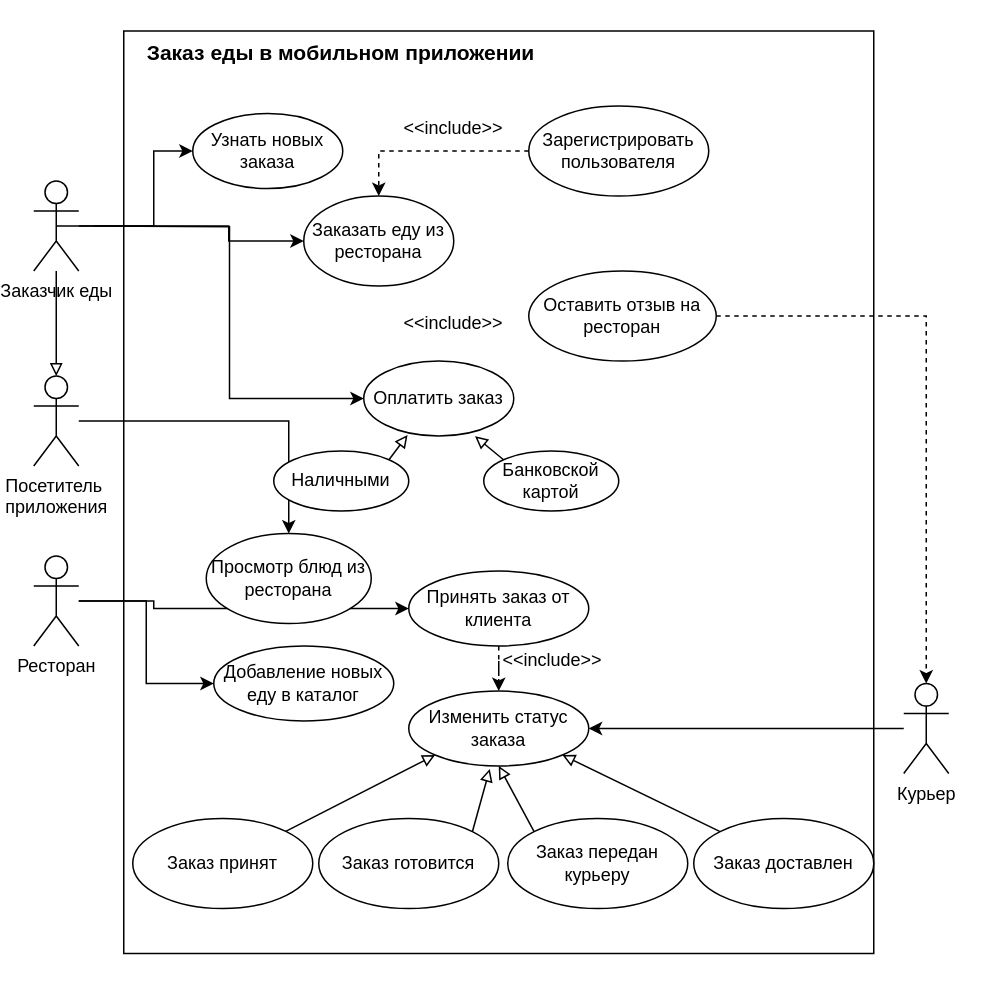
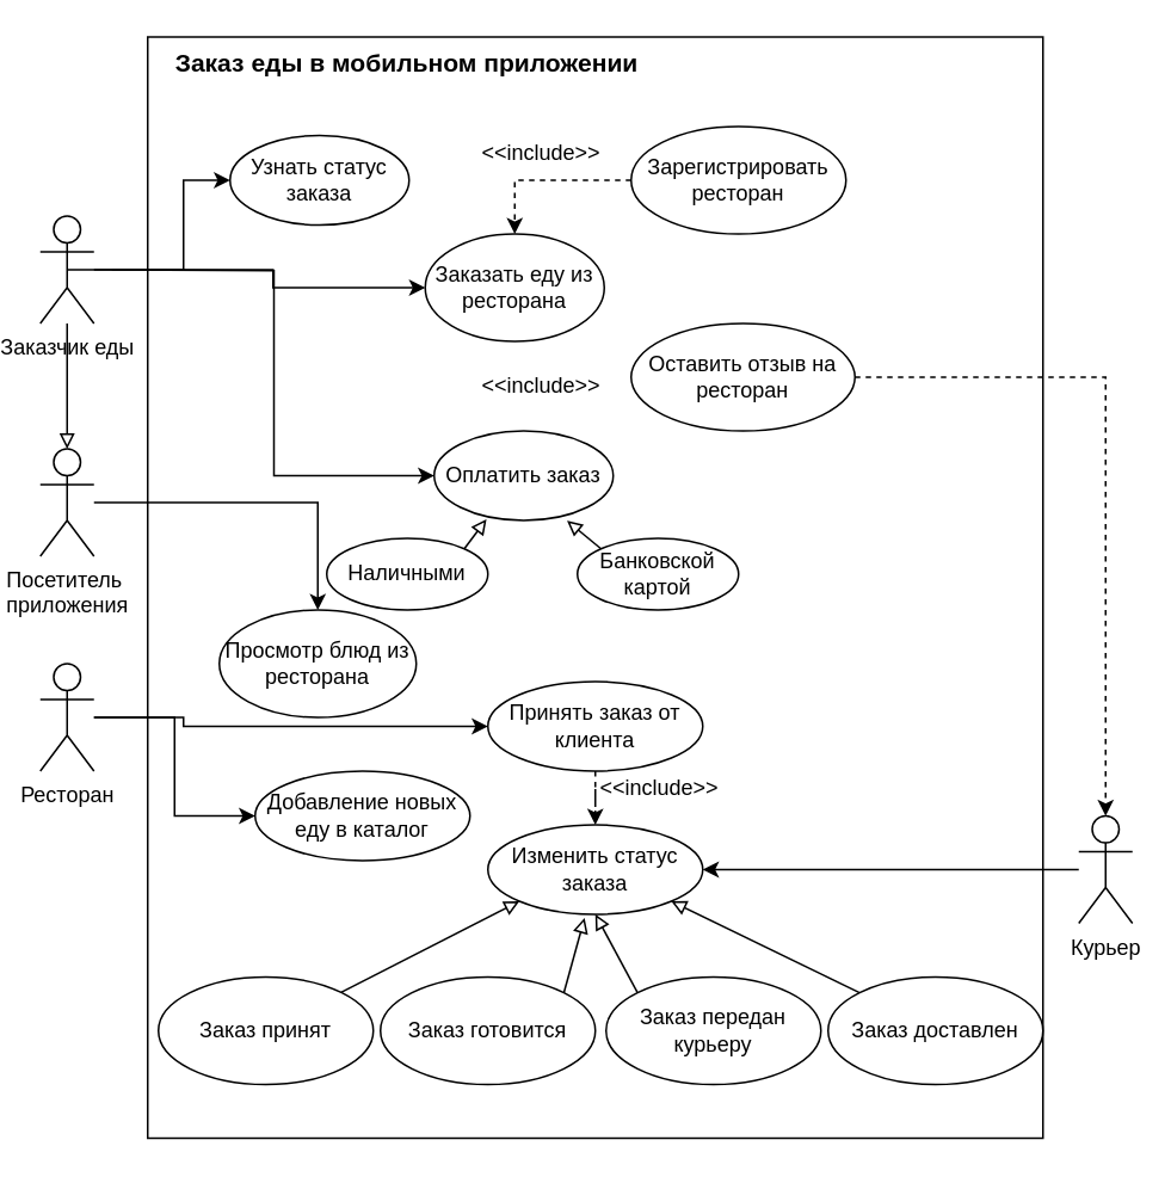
  <mxCell id="0" />
  <mxCell id="1" parent="0" />
  <mxCell id="2" value="" style="rounded=0;whiteSpace=wrap;html=1;" vertex="1" parent="1"><mxGeometry x="80" y="20" width="500" height="615" as="geometry" /></mxCell>
  <mxCell id="3" style="edgeStyle=orthogonalEdgeStyle;rounded=0;orthogonalLoop=1;jettySize=auto;html=1;entryX=0;entryY=0.5;entryDx=0;entryDy=0;" edge="1" parent="1" target="26"><mxGeometry relative="1" as="geometry"><mxPoint x="60" y="150" as="sourcePoint" /></mxGeometry></mxCell>
  <mxCell id="4" style="edgeStyle=orthogonalEdgeStyle;rounded=0;orthogonalLoop=1;jettySize=auto;html=1;entryX=0;entryY=0.5;entryDx=0;entryDy=0;exitX=0.5;exitY=0.5;exitDx=0;exitDy=0;exitPerimeter=0;" edge="1" parent="1" source="6" target="24"><mxGeometry relative="1" as="geometry"><mxPoint x="90" y="160" as="sourcePoint" /><Array as="points"><mxPoint x="100" y="150" /><mxPoint x="100" y="100" /></Array></mxGeometry></mxCell>
  <mxCell id="5" style="edgeStyle=orthogonalEdgeStyle;rounded=0;orthogonalLoop=1;jettySize=auto;html=1;endArrow=block;endFill=0;" edge="1" parent="1" source="6" target="28"><mxGeometry relative="1" as="geometry"><mxPoint x="55" y="180" as="sourcePoint" /></mxGeometry></mxCell>
  <mxCell id="6" value="Заказчик еды" style="shape=umlActor;verticalLabelPosition=bottom;verticalAlign=top;html=1;outlineConnect=0;" vertex="1" parent="1"><mxGeometry x="20" y="120" width="30" height="60" as="geometry" /></mxCell>
  <mxCell id="7" style="edgeStyle=orthogonalEdgeStyle;rounded=0;orthogonalLoop=1;jettySize=auto;html=1;" edge="1" parent="1" source="9" target="22"><mxGeometry relative="1" as="geometry"><Array as="points"><mxPoint x="100" y="400" /><mxPoint x="100" y="405" /></Array></mxGeometry></mxCell>
  <mxCell id="8" style="edgeStyle=orthogonalEdgeStyle;rounded=0;orthogonalLoop=1;jettySize=auto;html=1;" edge="1" parent="1" source="9" target="23"><mxGeometry relative="1" as="geometry" /></mxCell>
  <mxCell id="9" value="Ресторан" style="shape=umlActor;verticalLabelPosition=bottom;verticalAlign=top;html=1;outlineConnect=0;" vertex="1" parent="1"><mxGeometry x="20" y="370" width="30" height="60" as="geometry" /></mxCell>
  <mxCell id="10" style="edgeStyle=orthogonalEdgeStyle;rounded=0;orthogonalLoop=1;jettySize=auto;html=1;entryX=1;entryY=0.5;entryDx=0;entryDy=0;" edge="1" parent="1" source="11" target="25"><mxGeometry relative="1" as="geometry" /></mxCell>
  <mxCell id="11" value="Курьер" style="shape=umlActor;verticalLabelPosition=bottom;verticalAlign=top;html=1;outlineConnect=0;" vertex="1" parent="1"><mxGeometry x="600" y="455" width="30" height="60" as="geometry" /></mxCell>
  <mxCell id="12" style="edgeStyle=orthogonalEdgeStyle;rounded=0;orthogonalLoop=1;jettySize=auto;html=1;entryX=0;entryY=0.5;entryDx=0;entryDy=0;" edge="1" parent="1" source="6" target="13"><mxGeometry relative="1" as="geometry"><mxPoint x="430" y="160" as="targetPoint" /><mxPoint x="90" y="160" as="sourcePoint" /><Array as="points"><mxPoint x="150" y="150" /><mxPoint x="150" y="160" /></Array></mxGeometry></mxCell>
- <mxCell id="13" value="Заказать еду из ресторана" style="ellipse;whiteSpace=wrap;html=1;" vertex="1" parent="1"><mxGeometry x="200" y="130" width="100" height="60" as="geometry" /></mxCell>
- <mxCell id="14" value="Зарегистрировать пользователя" style="ellipse;whiteSpace=wrap;html=1;" vertex="1" parent="1"><mxGeometry x="350" y="70" width="120" height="60" as="geometry" /></mxCell>
+ <mxCell id="13" value="Заказать еду из ресторана" style="ellipse;whiteSpace=wrap;html=1;" vertex="1" parent="1"><mxGeometry x="235" y="130" width="100" height="60" as="geometry" /></mxCell>
+ <mxCell id="14" value="Зарегистрировать ресторан" style="ellipse;whiteSpace=wrap;html=1;" vertex="1" parent="1"><mxGeometry x="350" y="70" width="120" height="60" as="geometry" /></mxCell>
  <mxCell id="15" style="edgeStyle=orthogonalEdgeStyle;rounded=0;orthogonalLoop=1;jettySize=auto;html=1;entryX=0.5;entryY=0;entryDx=0;entryDy=0;dashed=1;" edge="1" parent="1" source="14" target="13"><mxGeometry relative="1" as="geometry" /></mxCell>
  <mxCell id="16" value="&amp;lt;&amp;lt;include&amp;gt;&amp;gt;" style="text;html=1;align=center;verticalAlign=middle;whiteSpace=wrap;rounded=0;container=0;" vertex="1" parent="1"><mxGeometry x="270" y="70" width="60" height="30" as="geometry" /></mxCell>
  <mxCell id="17" style="edgeStyle=orthogonalEdgeStyle;rounded=0;orthogonalLoop=1;jettySize=auto;html=1;dashed=1;" edge="1" parent="1" source="18" target="11"><mxGeometry relative="1" as="geometry" /></mxCell>
  <mxCell id="18" value="Оставить отзыв на ресторан" style="ellipse;whiteSpace=wrap;html=1;" vertex="1" parent="1"><mxGeometry x="350" y="180" width="125" height="60" as="geometry" /></mxCell>
  <mxCell id="19" value="&amp;lt;&amp;lt;include&amp;gt;&amp;gt;" style="text;html=1;align=center;verticalAlign=middle;whiteSpace=wrap;rounded=0;" vertex="1" parent="1"><mxGeometry x="270" y="200" width="60" height="30" as="geometry" /></mxCell>
- <mxCell id="20" value="Просмотр блюд из ресторана" style="ellipse;whiteSpace=wrap;html=1;" vertex="1" parent="1"><mxGeometry x="135" y="355" width="110" height="60" as="geometry" /></mxCell>
+ <mxCell id="20" value="Просмотр блюд из ресторана" style="ellipse;whiteSpace=wrap;html=1;" vertex="1" parent="1"><mxGeometry x="120" y="340" width="110" height="60" as="geometry" /></mxCell>
  <mxCell id="21" style="edgeStyle=orthogonalEdgeStyle;rounded=0;orthogonalLoop=1;jettySize=auto;html=1;entryX=0.5;entryY=0;entryDx=0;entryDy=0;dashed=1;" edge="1" parent="1" source="22" target="25"><mxGeometry relative="1" as="geometry" /></mxCell>
  <mxCell id="22" value="Принять заказ от клиента" style="ellipse;whiteSpace=wrap;html=1;" vertex="1" parent="1"><mxGeometry x="270" y="380" width="120" height="50" as="geometry" /></mxCell>
  <mxCell id="23" value="Добавление новых еду в каталог" style="ellipse;whiteSpace=wrap;html=1;" vertex="1" parent="1"><mxGeometry x="140" y="430" width="120" height="50" as="geometry" /></mxCell>
- <mxCell id="24" value="Узнать новых заказа" style="ellipse;whiteSpace=wrap;html=1;" vertex="1" parent="1"><mxGeometry x="126" y="75" width="100" height="50" as="geometry" /></mxCell>
+ <mxCell id="24" value="Узнать статус заказа" style="ellipse;whiteSpace=wrap;html=1;" vertex="1" parent="1"><mxGeometry x="126" y="75" width="100" height="50" as="geometry" /></mxCell>
  <mxCell id="25" value="Изменить статус заказа" style="ellipse;whiteSpace=wrap;html=1;" vertex="1" parent="1"><mxGeometry x="270" y="460" width="120" height="50" as="geometry" /></mxCell>
  <mxCell id="26" value="Оплатить заказ" style="ellipse;whiteSpace=wrap;html=1;" vertex="1" parent="1"><mxGeometry x="240" y="240" width="100" height="50" as="geometry" /></mxCell>
  <mxCell id="27" style="edgeStyle=orthogonalEdgeStyle;rounded=0;orthogonalLoop=1;jettySize=auto;html=1;entryX=0.5;entryY=0;entryDx=0;entryDy=0;" edge="1" parent="1" source="28" target="20"><mxGeometry relative="1" as="geometry"><mxPoint x="90" y="310" as="sourcePoint" /></mxGeometry></mxCell>
  <mxCell id="28" value="Посетитель&amp;nbsp;&lt;div&gt;приложения&lt;/div&gt;" style="shape=umlActor;verticalLabelPosition=bottom;verticalAlign=top;html=1;outlineConnect=0;" vertex="1" parent="1"><mxGeometry x="20" y="250" width="30" height="60" as="geometry" /></mxCell>
  <mxCell id="29" value="Наличными" style="ellipse;whiteSpace=wrap;html=1;" vertex="1" parent="1"><mxGeometry x="180" y="300" width="90" height="40" as="geometry" /></mxCell>
  <mxCell id="30" value="Банковской картой" style="ellipse;whiteSpace=wrap;html=1;" vertex="1" parent="1"><mxGeometry x="320" y="300" width="90" height="40" as="geometry" /></mxCell>
  <mxCell id="31" style="rounded=0;orthogonalLoop=1;jettySize=auto;html=1;exitX=1;exitY=0;exitDx=0;exitDy=0;entryX=0.292;entryY=0.987;entryDx=0;entryDy=0;entryPerimeter=0;endArrow=block;endFill=0;" edge="1" parent="1" source="29" target="26"><mxGeometry relative="1" as="geometry" /></mxCell>
  <mxCell id="32" style="rounded=0;orthogonalLoop=1;jettySize=auto;html=1;exitX=0;exitY=0;exitDx=0;exitDy=0;entryX=0.742;entryY=1.003;entryDx=0;entryDy=0;entryPerimeter=0;endArrow=block;endFill=0;" edge="1" parent="1" source="30" target="26"><mxGeometry relative="1" as="geometry" /></mxCell>
  <mxCell id="33" value="&amp;lt;&amp;lt;include&amp;gt;&amp;gt;" style="text;html=1;align=center;verticalAlign=middle;whiteSpace=wrap;rounded=0;" vertex="1" parent="1"><mxGeometry x="336" y="425" width="60" height="30" as="geometry" /></mxCell>
  <mxCell id="34" style="rounded=0;orthogonalLoop=1;jettySize=auto;html=1;entryX=0;entryY=1;entryDx=0;entryDy=0;endArrow=block;endFill=0;" edge="1" parent="1" source="35" target="25"><mxGeometry relative="1" as="geometry" /></mxCell>
  <mxCell id="35" value="Заказ принят" style="ellipse;whiteSpace=wrap;html=1;" vertex="1" parent="1"><mxGeometry x="86" y="545" width="120" height="60" as="geometry" /></mxCell>
  <mxCell id="36" value="Заказ готовится" style="ellipse;whiteSpace=wrap;html=1;" vertex="1" parent="1"><mxGeometry x="210" y="545" width="120" height="60" as="geometry" /></mxCell>
  <mxCell id="37" style="rounded=0;orthogonalLoop=1;jettySize=auto;html=1;exitX=0;exitY=0;exitDx=0;exitDy=0;entryX=0.5;entryY=1;entryDx=0;entryDy=0;endArrow=block;endFill=0;" edge="1" parent="1" source="38" target="25"><mxGeometry relative="1" as="geometry" /></mxCell>
  <mxCell id="38" value="Заказ передан курьеру" style="ellipse;whiteSpace=wrap;html=1;" vertex="1" parent="1"><mxGeometry x="336" y="545" width="120" height="60" as="geometry" /></mxCell>
  <mxCell id="39" style="rounded=0;orthogonalLoop=1;jettySize=auto;html=1;exitX=0;exitY=0;exitDx=0;exitDy=0;entryX=1;entryY=1;entryDx=0;entryDy=0;endArrow=block;endFill=0;" edge="1" parent="1" source="40" target="25"><mxGeometry relative="1" as="geometry" /></mxCell>
  <mxCell id="40" value="Заказ доставлен" style="ellipse;whiteSpace=wrap;html=1;" vertex="1" parent="1"><mxGeometry x="460" y="545" width="120" height="60" as="geometry" /></mxCell>
  <mxCell id="41" style="rounded=0;orthogonalLoop=1;jettySize=auto;html=1;entryX=0.45;entryY=1.04;entryDx=0;entryDy=0;entryPerimeter=0;endArrow=block;endFill=0;exitX=1;exitY=0;exitDx=0;exitDy=0;" edge="1" parent="1" source="36" target="25"><mxGeometry relative="1" as="geometry" /></mxCell>
  <mxCell id="42" value="&lt;h3&gt;Заказ еды в мобильном приложении&lt;/h3&gt;" style="text;html=1;align=center;verticalAlign=middle;whiteSpace=wrap;rounded=0;" vertex="1" parent="1"><mxGeometry x="80" y="20" width="290" height="30" as="geometry" /></mxCell>
